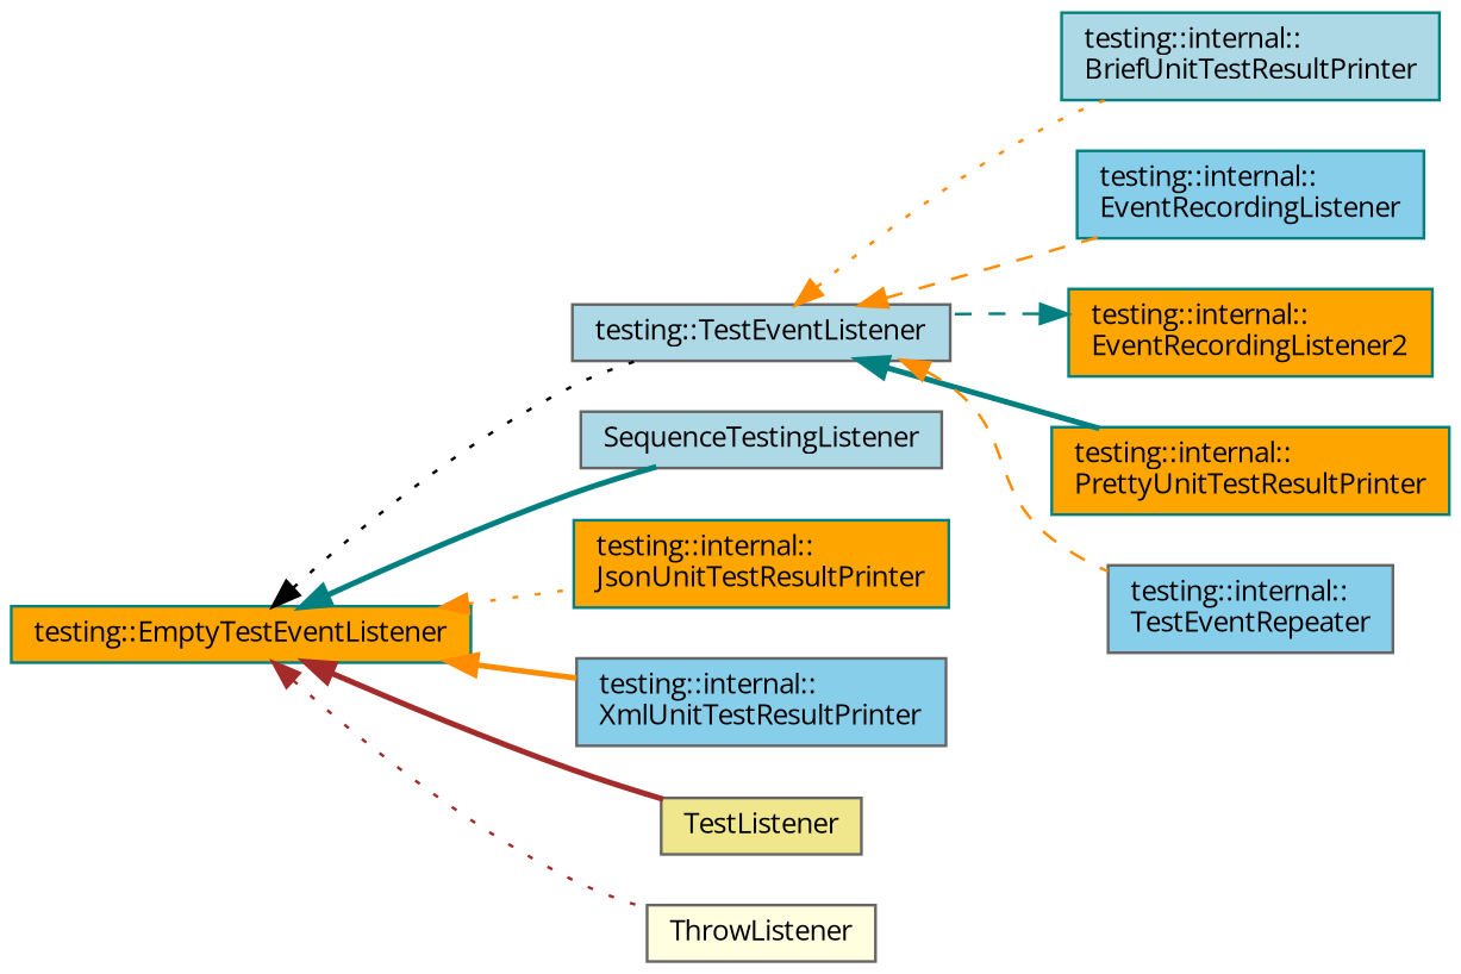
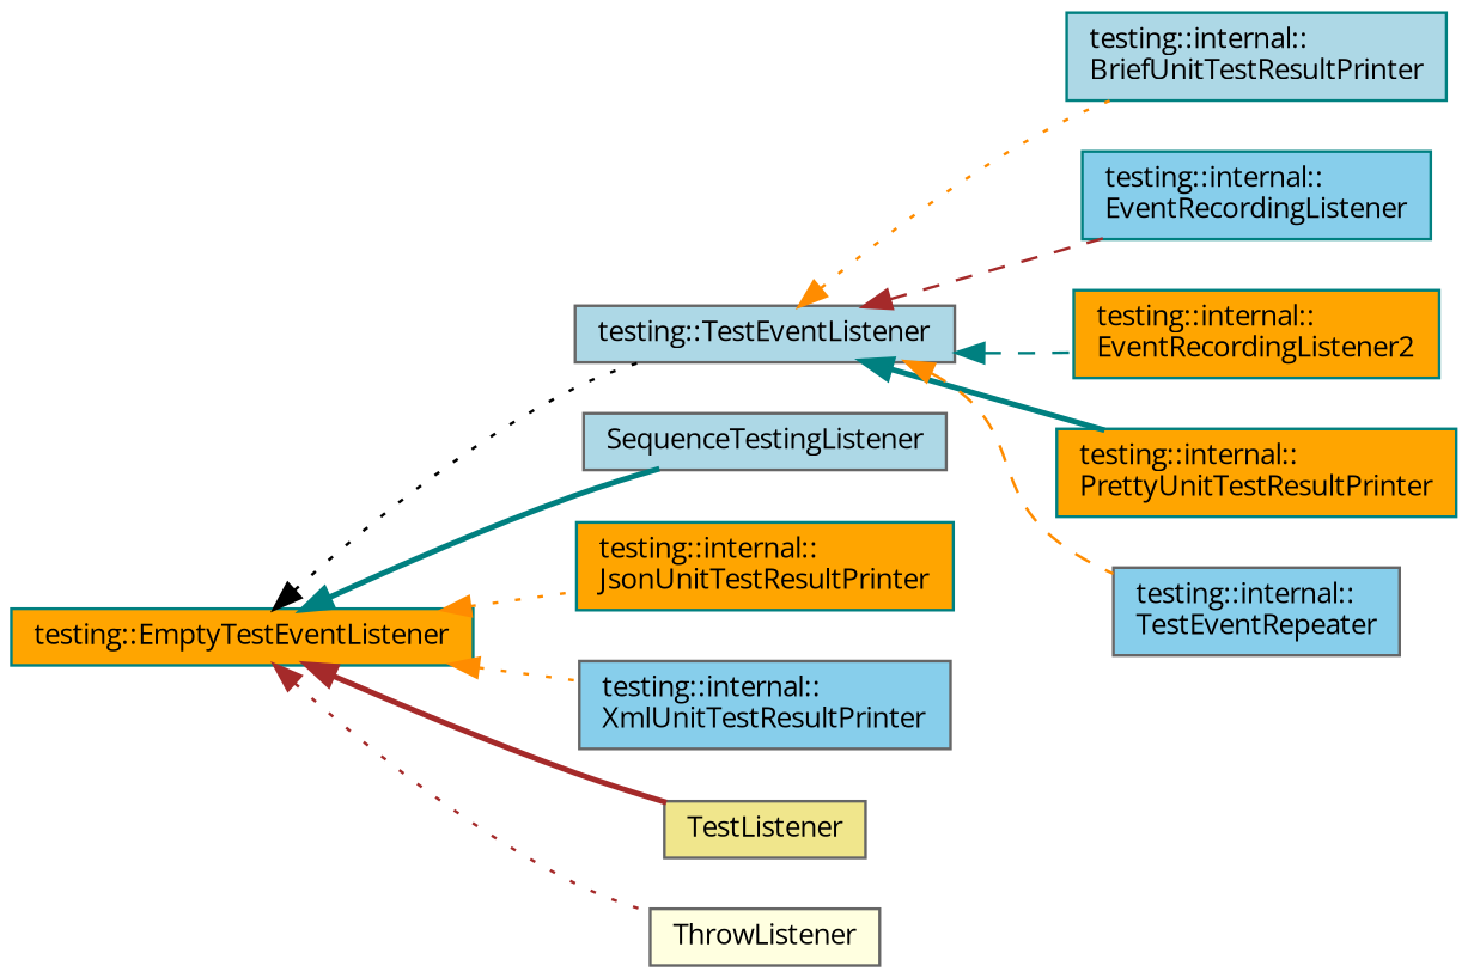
  digraph {
    fontname="Open Sans"
    rankdir=LR
    node [color=gray40 fillcolor=orange fontname="Open Sans" fontsize=10 shape=record style=filled]
    edge [color=darkorange dir=back fontname="Open Sans" fontsize=10 labelfontname=Helvetica labelfontsize=10 style=dotted]
    n1 [fillcolor=lightblue fontcolor=black height=0.2 label="testing::TestEventListener" width=0.4]
    n2 [color=teal fillcolor=lightblue height=0.2 label="testing::internal::\lBriefUnitTestResultPrinter" width=0.4]
    n3 [color=teal fillcolor=skyblue height=0.2 label="testing::internal::\lEventRecordingListener" width=0.4]
    n4 [color=teal height=0.2 label="testing::internal::\lEventRecordingListener2" width=0.4]
    n5 [color=teal height=0.2 label="testing::internal::\lPrettyUnitTestResultPrinter" width=0.4]
    n6 [fillcolor=skyblue height=0.2 label="testing::internal::\lTestEventRepeater" width=0.4]
    n7 [color=teal height=0.2 label="testing::EmptyTestEventListener" width=0.4]
    n8 [fillcolor=lightblue height=0.2 label=SequenceTestingListener width=0.4]
    n9 [color=teal height=0.2 label="testing::internal::\lJsonUnitTestResultPrinter" width=0.4]
    n10 [fillcolor=skyblue height=0.2 label="testing::internal::\lXmlUnitTestResultPrinter" width=0.4]
    n11 [fillcolor=khaki height=0.2 label=TestListener width=0.4]
    n12 [fillcolor=lightyellow height=0.2 label=ThrowListener width=0.4]
    n1 -> n2
-   n1 -> n3 [style=dashed]
-   n4 -> n1 [color=teal style=dashed]
+   n1 -> n3 [color=brown style=dashed]
+   n1 -> n4 [color=teal style=dashed]
    n1 -> n5 [color=teal style=bold]
    n1 -> n6 [style=dashed]
    n7 -> n1 [color=black]
    n7 -> n8 [color=teal style=bold]
    n7 -> n9
-   n7 -> n10 [style=bold]
+   n7 -> n10
    n7 -> n11 [color=brown style=bold]
    n7 -> n12 [color=brown]
  }
